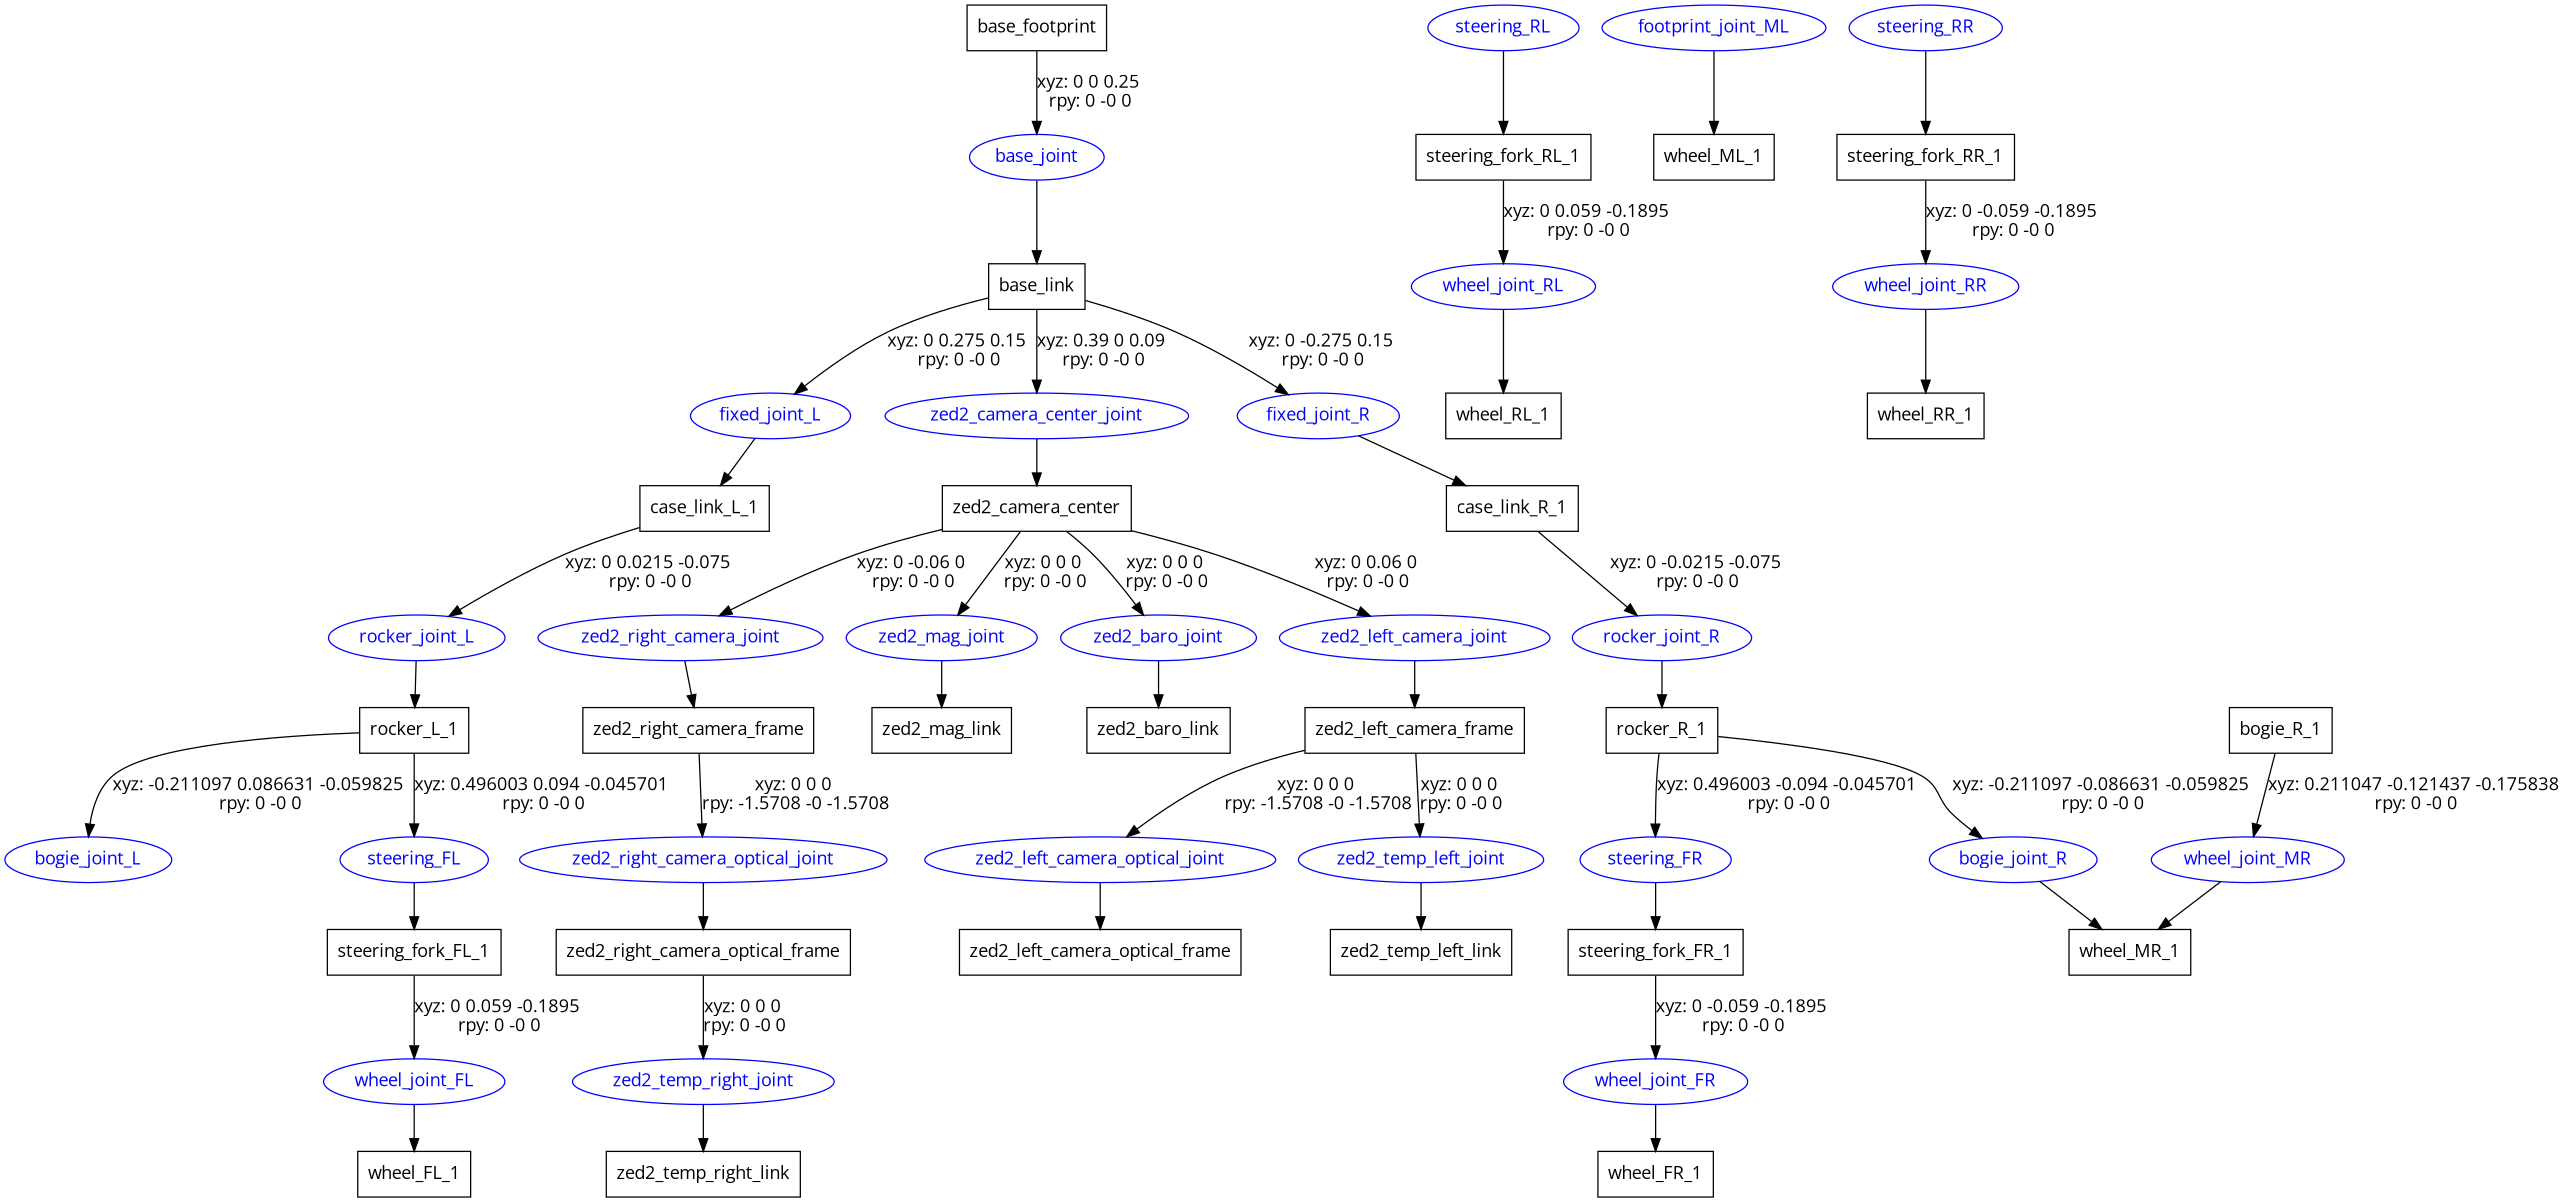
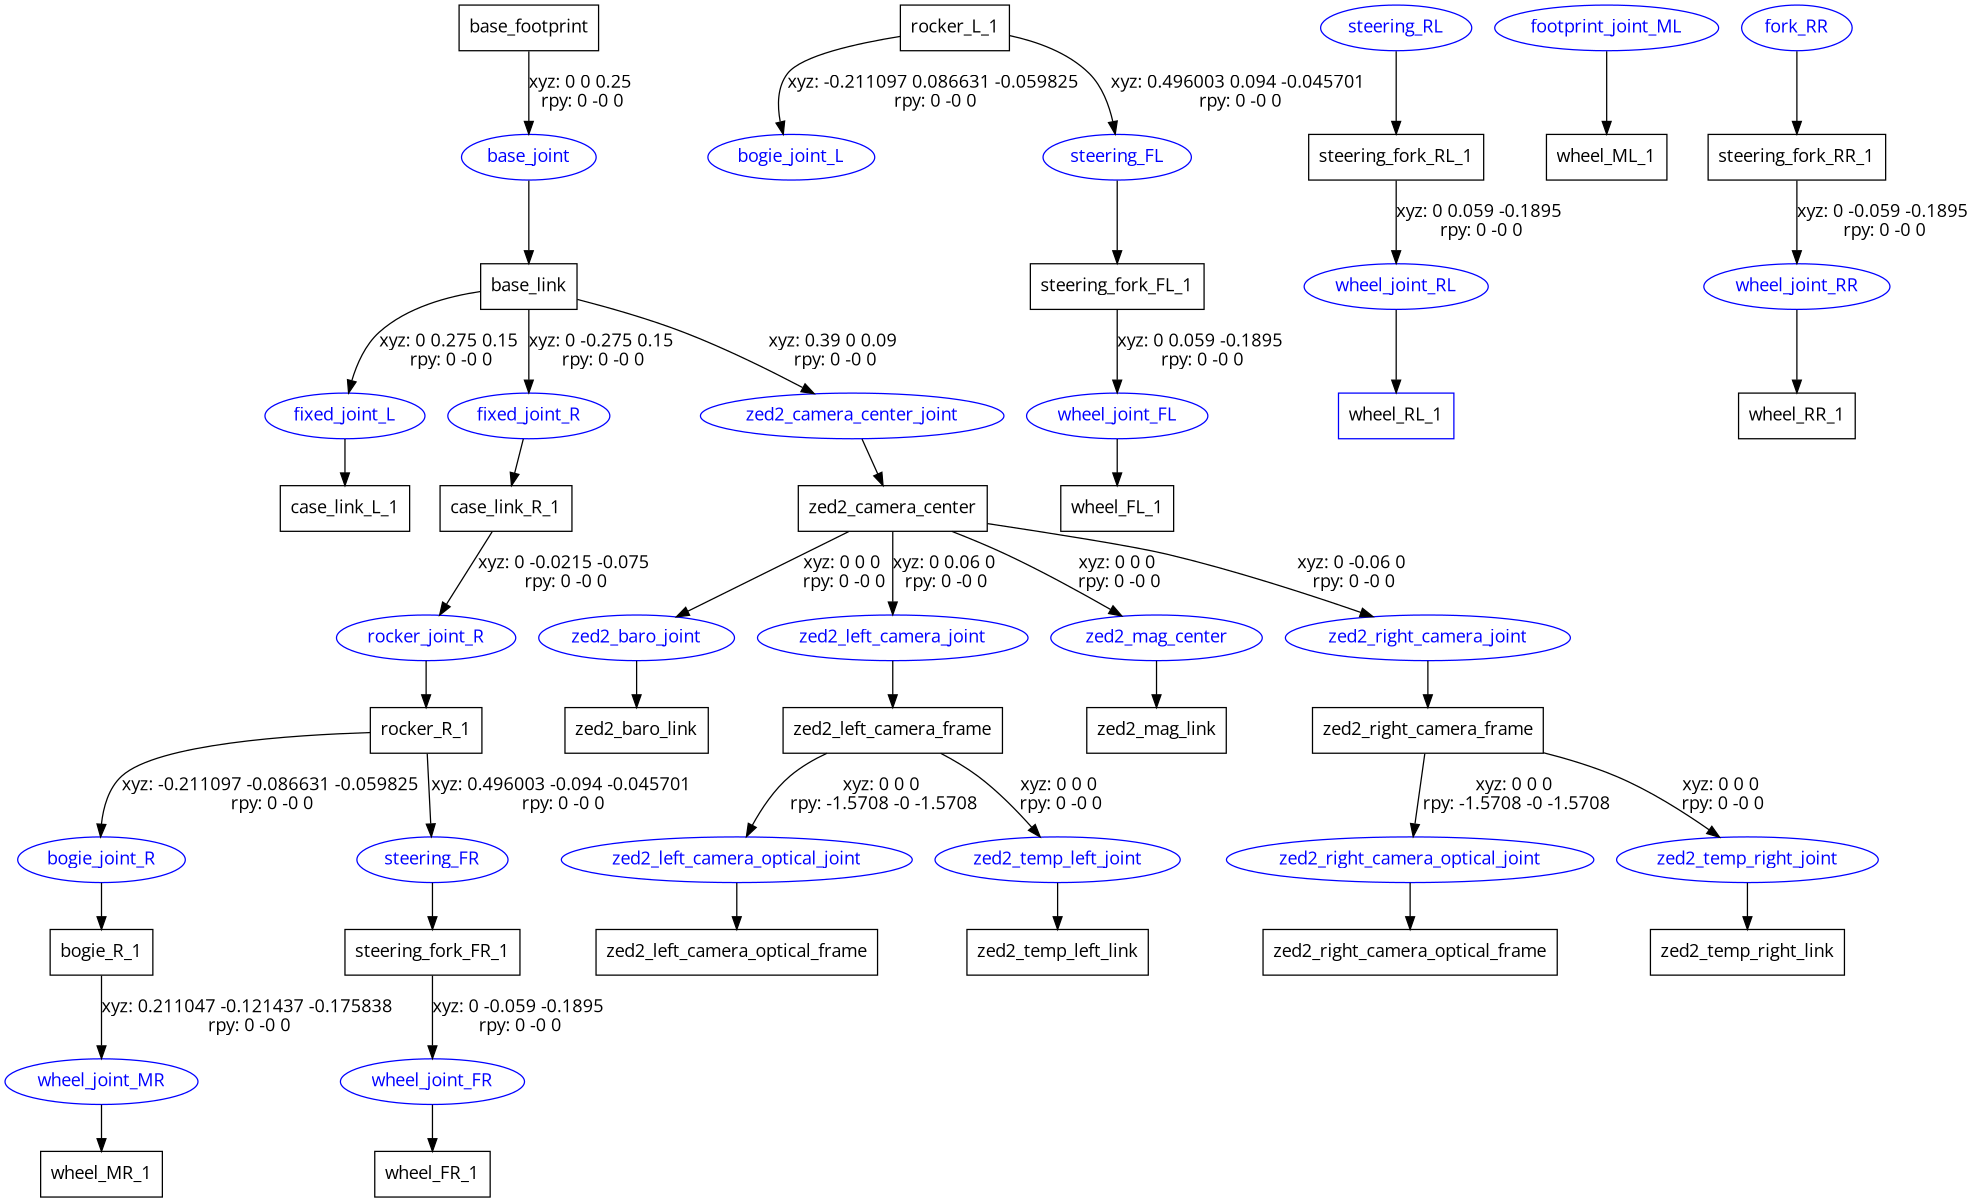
  digraph {
    fontname="Open Sans"
    node [fontname="Open Sans" shape=box]
    edge [fontname="Open Sans"]
    n1 [label=base_footprint]
    base_joint [color=blue fontcolor=blue shape=ellipse]
    n3 [label=base_link]
    fixed_joint_L [color=blue fontcolor=blue shape=ellipse]
    fixed_joint_R [color=blue fontcolor=blue shape=ellipse]
    zed2_camera_center_joint [color=blue fontcolor=blue shape=ellipse]
    n7 [label=case_link_L_1]
    n8 [label=case_link_R_1]
    n9 [label=zed2_camera_center]
-   rocker_joint_L [color=blue fontcolor=blue shape=ellipse]
    n11 [label=rocker_L_1]
    bogie_joint_L [color=blue fontcolor=blue shape=ellipse]
    steering_FL [color=blue fontcolor=blue shape=ellipse]
    n14 [label=steering_fork_FL_1]
    steering_RL [color=blue fontcolor=blue shape=ellipse]
    n16 [label=steering_fork_RL_1]
    n17 [color=blue fontcolor=blue label=footprint_joint_ML shape=ellipse]
    n18 [label=wheel_ML_1]
    wheel_joint_RL [color=blue fontcolor=blue shape=ellipse]
-   n20 [label=wheel_RL_1]
+   n20 [label=wheel_RL_1 color=blue]
    wheel_joint_FL [color=blue fontcolor=blue shape=ellipse]
    n22 [label=wheel_FL_1]
    rocker_joint_R [color=blue fontcolor=blue shape=ellipse]
    n24 [label=rocker_R_1]
    bogie_joint_R [color=blue fontcolor=blue shape=ellipse]
    steering_FR [color=blue fontcolor=blue shape=ellipse]
    n27 [label=bogie_R_1]
    n28 [label=steering_fork_FR_1]
    wheel_joint_MR [color=blue fontcolor=blue shape=ellipse]
-   steering_RR [color=blue fontcolor=blue shape=ellipse]
+   steering_RR [color=blue fontcolor=blue shape=ellipse label=fork_RR]
    n31 [label=steering_fork_RR_1]
    n32 [label=wheel_MR_1]
    wheel_joint_RR [color=blue fontcolor=blue shape=ellipse]
    n34 [label=wheel_RR_1]
    wheel_joint_FR [color=blue fontcolor=blue shape=ellipse]
    n36 [label=wheel_FR_1]
    zed2_baro_joint [color=blue fontcolor=blue shape=ellipse]
    zed2_left_camera_joint [color=blue fontcolor=blue shape=ellipse]
-   zed2_mag_joint [color=blue fontcolor=blue shape=ellipse]
+   zed2_mag_joint [color=blue fontcolor=blue shape=ellipse label=zed2_mag_center]
    zed2_right_camera_joint [color=blue fontcolor=blue shape=ellipse]
    n41 [label=zed2_baro_link]
    n42 [label=zed2_left_camera_frame]
    n43 [label=zed2_mag_link]
    n44 [label=zed2_right_camera_frame]
    zed2_left_camera_optical_joint [color=blue fontcolor=blue shape=ellipse]
    zed2_temp_left_joint [color=blue fontcolor=blue shape=ellipse]
    n47 [label=zed2_left_camera_optical_frame]
    n48 [label=zed2_temp_left_link]
    zed2_right_camera_optical_joint [color=blue fontcolor=blue shape=ellipse]
    zed2_temp_right_joint [color=blue fontcolor=blue shape=ellipse]
    n51 [label=zed2_right_camera_optical_frame]
    n52 [label=zed2_temp_right_link]
    n1 -> base_joint [label="xyz: 0 0 0.25 \nrpy: 0 -0 0"]
    base_joint -> n3
    n3 -> fixed_joint_L [label="xyz: 0 0.275 0.15 \nrpy: 0 -0 0"]
    n3 -> fixed_joint_R [label="xyz: 0 -0.275 0.15 \nrpy: 0 -0 0"]
    n3 -> zed2_camera_center_joint [label="xyz: 0.39 0 0.09 \nrpy: 0 -0 0"]
    fixed_joint_L -> n7
    fixed_joint_R -> n8
    zed2_camera_center_joint -> n9
-   n7 -> rocker_joint_L [label="xyz: 0 0.0215 -0.075 \nrpy: 0 -0 0"]
    n8 -> rocker_joint_R [label="xyz: 0 -0.0215 -0.075 \nrpy: 0 -0 0"]
    n9 -> zed2_baro_joint [label="xyz: 0 0 0 \nrpy: 0 -0 0"]
    n9 -> zed2_left_camera_joint [label="xyz: 0 0.06 0 \nrpy: 0 -0 0"]
    n9 -> zed2_mag_joint [label="xyz: 0 0 0 \nrpy: 0 -0 0"]
    n9 -> zed2_right_camera_joint [label="xyz: 0 -0.06 0 \nrpy: 0 -0 0"]
-   rocker_joint_L -> n11
    n11 -> bogie_joint_L [label="xyz: -0.211097 0.086631 -0.059825 \nrpy: 0 -0 0"]
    n11 -> steering_FL [label="xyz: 0.496003 0.094 -0.045701 \nrpy: 0 -0 0"]
    steering_FL -> n14
    n14 -> wheel_joint_FL [label="xyz: 0 0.059 -0.1895 \nrpy: 0 -0 0"]
    steering_RL -> n16
    n16 -> wheel_joint_RL [label="xyz: 0 0.059 -0.1895 \nrpy: 0 -0 0"]
    n17 -> n18
    wheel_joint_RL -> n20
    wheel_joint_FL -> n22
    rocker_joint_R -> n24
    n24 -> bogie_joint_R [label="xyz: -0.211097 -0.086631 -0.059825 \nrpy: 0 -0 0"]
    n24 -> steering_FR [label="xyz: 0.496003 -0.094 -0.045701 \nrpy: 0 -0 0"]
-   bogie_joint_R -> n32
+   bogie_joint_R -> n27
    steering_FR -> n28
    n27 -> wheel_joint_MR [label="xyz: 0.211047 -0.121437 -0.175838 \nrpy: 0 -0 0"]
    n28 -> wheel_joint_FR [label="xyz: 0 -0.059 -0.1895 \nrpy: 0 -0 0"]
    wheel_joint_MR -> n32
    steering_RR -> n31
    n31 -> wheel_joint_RR [label="xyz: 0 -0.059 -0.1895 \nrpy: 0 -0 0"]
    wheel_joint_RR -> n34
    wheel_joint_FR -> n36
    zed2_baro_joint -> n41
    zed2_left_camera_joint -> n42
    zed2_mag_joint -> n43
    zed2_right_camera_joint -> n44
    n42 -> zed2_left_camera_optical_joint [label="xyz: 0 0 0 \nrpy: -1.5708 -0 -1.5708"]
    n42 -> zed2_temp_left_joint [label="xyz: 0 0 0 \nrpy: 0 -0 0"]
    n44 -> zed2_right_camera_optical_joint [label="xyz: 0 0 0 \nrpy: -1.5708 -0 -1.5708"]
-   n51 -> zed2_temp_right_joint [label="xyz: 0 0 0 \nrpy: 0 -0 0"]
+   n44 -> zed2_temp_right_joint [label="xyz: 0 0 0 \nrpy: 0 -0 0"]
    zed2_left_camera_optical_joint -> n47
    zed2_temp_left_joint -> n48
    zed2_right_camera_optical_joint -> n51
    zed2_temp_right_joint -> n52
  }
